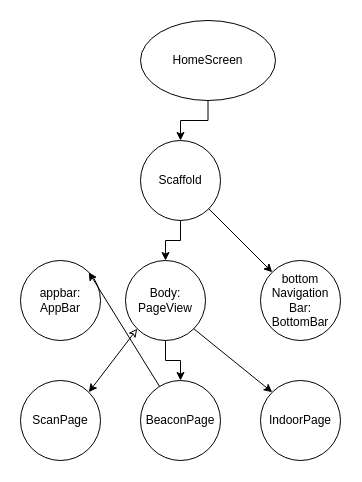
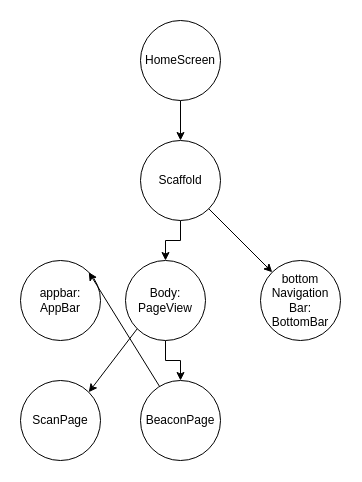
  <mxCell id="0" />
  <mxCell id="1" parent="0" />
  <mxCell id="2" style="edgeStyle=orthogonalEdgeStyle;rounded=0;orthogonalLoop=1;jettySize=auto;html=1;entryX=0.5;entryY=0;entryDx=0;entryDy=0;" edge="1" parent="1" source="3" target="5"><mxGeometry relative="1" as="geometry" /></mxCell>
- <mxCell id="3" value="HomeScreen" style="ellipse;whiteSpace=wrap;html=1;aspect=fixed;" vertex="1" parent="1"><mxGeometry x="140" y="20" width="135" height="80" as="geometry" /></mxCell>
+ <mxCell id="3" value="HomeScreen" style="ellipse;whiteSpace=wrap;html=1;aspect=fixed;" vertex="1" parent="1"><mxGeometry x="140" y="20" width="80" height="80" as="geometry" /></mxCell>
  <mxCell id="4" style="edgeStyle=orthogonalEdgeStyle;rounded=0;orthogonalLoop=1;jettySize=auto;html=1;entryX=0.5;entryY=0;entryDx=0;entryDy=0;" edge="1" parent="1" source="5" target="7"><mxGeometry relative="1" as="geometry" /></mxCell>
  <mxCell id="5" value="Scaffold" style="ellipse;whiteSpace=wrap;html=1;aspect=fixed;" vertex="1" parent="1"><mxGeometry x="140" y="140" width="80" height="80" as="geometry" /></mxCell>
  <mxCell id="6" style="edgeStyle=orthogonalEdgeStyle;rounded=0;orthogonalLoop=1;jettySize=auto;html=1;entryX=0.5;entryY=0;entryDx=0;entryDy=0;" edge="1" parent="1" source="7" target="12"><mxGeometry relative="1" as="geometry" /></mxCell>
  <mxCell id="7" value="Body:&lt;br&gt;PageView" style="ellipse;whiteSpace=wrap;html=1;aspect=fixed;" vertex="1" parent="1"><mxGeometry x="125" y="260" width="80" height="80" as="geometry" /></mxCell>
  <mxCell id="8" value="appbar:&lt;br&gt;AppBar" style="ellipse;whiteSpace=wrap;html=1;aspect=fixed;" vertex="1" parent="1"><mxGeometry x="20" y="260" width="80" height="80" as="geometry" /></mxCell>
  <mxCell id="9" value="bottom&lt;br&gt;Navigation&lt;br&gt;Bar:&lt;br&gt;BottomBar" style="ellipse;whiteSpace=wrap;html=1;aspect=fixed;" vertex="1" parent="1"><mxGeometry x="260" y="260" width="80" height="80" as="geometry" /></mxCell>
  <mxCell id="10" value="" style="endArrow=none;html=1;rounded=0;exitX=1;exitY=0;exitDx=0;exitDy=0;startArrow=classic;startFill=1;endFill=0;" edge="1" parent="1" source="8" target="12"><mxGeometry width="50" height="50" relative="1" as="geometry"><mxPoint x="170" y="330" as="sourcePoint" /><mxPoint x="220" y="280" as="targetPoint" /></mxGeometry></mxCell>
  <mxCell id="11" value="" style="endArrow=classic;html=1;rounded=0;entryX=0;entryY=0;entryDx=0;entryDy=0;exitX=1;exitY=1;exitDx=0;exitDy=0;" edge="1" parent="1" source="5" target="9"><mxGeometry width="50" height="50" relative="1" as="geometry"><mxPoint x="170" y="330" as="sourcePoint" /><mxPoint x="220" y="280" as="targetPoint" /></mxGeometry></mxCell>
  <mxCell id="12" value="BeaconPage" style="ellipse;whiteSpace=wrap;html=1;aspect=fixed;" vertex="1" parent="1"><mxGeometry x="140" y="380" width="80" height="80" as="geometry" /></mxCell>
  <mxCell id="13" value="ScanPage" style="ellipse;whiteSpace=wrap;html=1;aspect=fixed;" vertex="1" parent="1"><mxGeometry x="20" y="380" width="80" height="80" as="geometry" /></mxCell>
- <mxCell id="14" value="IndoorPage" style="ellipse;whiteSpace=wrap;html=1;aspect=fixed;" vertex="1" parent="1"><mxGeometry x="260" y="380" width="80" height="80" as="geometry" /></mxCell>
- <mxCell id="15" value="" style="endArrow=none;html=1;rounded=0;entryX=1;entryY=1;entryDx=0;entryDy=0;exitX=0;exitY=0;exitDx=0;exitDy=0;startArrow=classic;startFill=1;endFill=0;" edge="1" parent="1" source="14" target="7"><mxGeometry width="50" height="50" relative="1" as="geometry"><mxPoint x="200" y="404" as="sourcePoint" /><mxPoint x="264" y="340" as="targetPoint" /></mxGeometry></mxCell>
- <mxCell id="16" value="" style="endArrow=classic;html=1;rounded=0;entryX=0;entryY=1;entryDx=0;entryDy=0;exitX=1;exitY=0;exitDx=0;exitDy=0;startArrow=classic;startFill=1;endFill=0;" edge="1" parent="1" source="13" target="7"><mxGeometry width="50" height="50" relative="1" as="geometry"><mxPoint x="70" y="374" as="sourcePoint" /><mxPoint x="134" y="310" as="targetPoint" /></mxGeometry></mxCell>
+ <mxCell id="16" value="" style="endArrow=none;html=1;rounded=0;entryX=0;entryY=1;entryDx=0;entryDy=0;exitX=1;exitY=0;exitDx=0;exitDy=0;startArrow=classic;startFill=1;endFill=0;" edge="1" parent="1" source="13" target="7"><mxGeometry width="50" height="50" relative="1" as="geometry"><mxPoint x="70" y="374" as="sourcePoint" /><mxPoint x="134" y="310" as="targetPoint" /></mxGeometry></mxCell>
